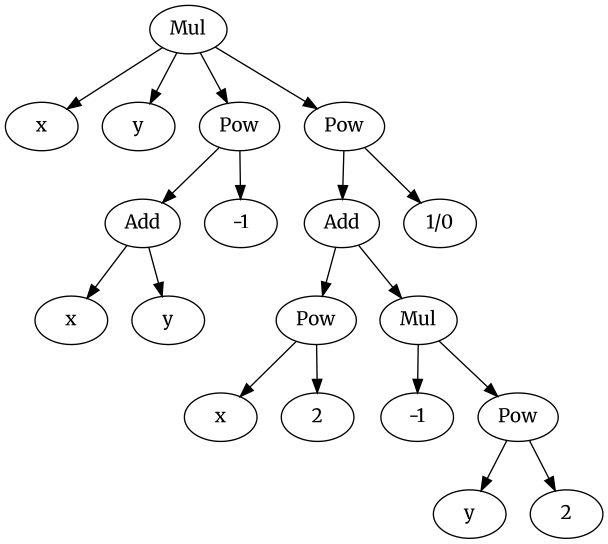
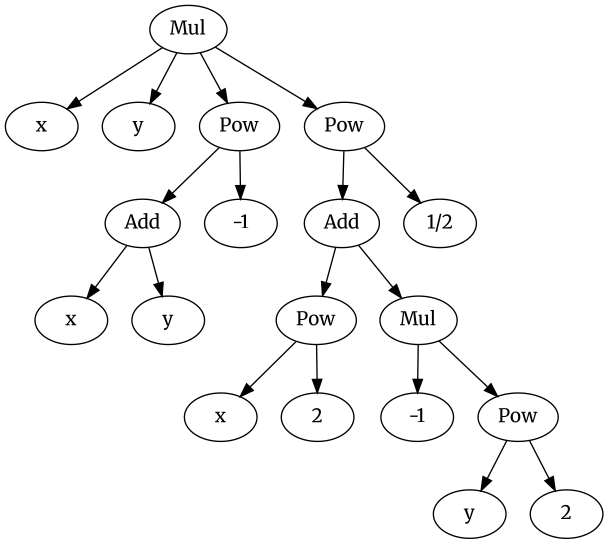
  digraph {
    ordering=out
    rankdir=TD
    fontname=Merriweather
    node [color=black shape=ellipse fontname=Merriweather]
    edge [fontname=Merriweather]
    n1 [label=Mul]
    n2 [label=x]
    n3 [label=y]
    n4 [label=Pow]
    n5 [label=Pow]
    n6 [label=Add]
    n7 [label=-1]
    n8 [label=x]
    n9 [label=y]
    n10 [label=Add]
-   n11 [label="1/0"]
+   n11 [label="1/2"]
    n12 [label=Pow]
    n13 [label=Mul]
    n14 [label=x]
    n15 [label=2]
    n16 [label=-1]
    n17 [label=Pow]
    n18 [label=y]
    n19 [label=2]
    n1 -> n2
    n1 -> n3
    n1 -> n4
    n1 -> n5
    n4 -> n6
    n4 -> n7
    n5 -> n10
    n5 -> n11
    n6 -> n8
    n6 -> n9
    n10 -> n12
    n10 -> n13
    n12 -> n14
    n12 -> n15
    n13 -> n16
    n13 -> n17
    n17 -> n18
    n17 -> n19
  }
